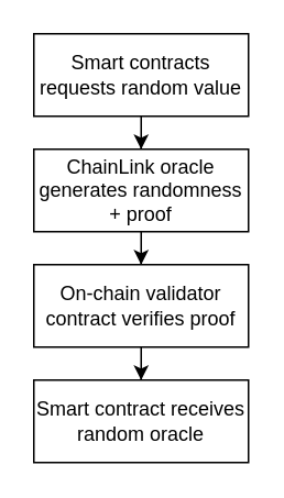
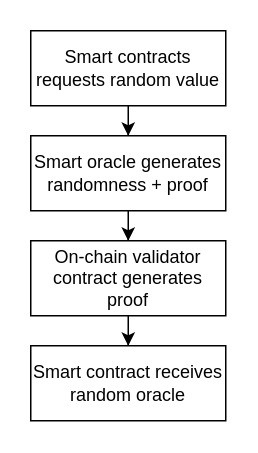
  <mxCell id="0" />
  <mxCell id="1" parent="0" />
  <mxCell id="2" style="edgeStyle=orthogonalEdgeStyle;rounded=0;orthogonalLoop=1;jettySize=auto;html=1;exitX=0.5;exitY=1;exitDx=0;exitDy=0;startArrow=none;startFill=0;" edge="1" parent="1" source="3" target="5"><mxGeometry relative="1" as="geometry" /></mxCell>
  <mxCell id="3" value="Smart contracts requests random value" style="rounded=0;whiteSpace=wrap;html=1;" vertex="1" parent="1"><mxGeometry x="20" y="20" width="130" height="50" as="geometry" /></mxCell>
  <mxCell id="4" style="edgeStyle=orthogonalEdgeStyle;rounded=0;orthogonalLoop=1;jettySize=auto;html=1;exitX=0.5;exitY=1;exitDx=0;exitDy=0;startArrow=none;startFill=0;" edge="1" parent="1" source="5" target="7"><mxGeometry relative="1" as="geometry" /></mxCell>
- <mxCell id="5" value="ChainLink oracle generates randomness + proof" style="rounded=0;whiteSpace=wrap;html=1;" vertex="1" parent="1"><mxGeometry x="20" y="90" width="130" height="50" as="geometry" /></mxCell>
+ <mxCell id="5" value="Smart oracle generates randomness + proof" style="rounded=0;whiteSpace=wrap;html=1;" vertex="1" parent="1"><mxGeometry x="20" y="90" width="130" height="50" as="geometry" /></mxCell>
  <mxCell id="6" value="" style="edgeStyle=orthogonalEdgeStyle;rounded=0;orthogonalLoop=1;jettySize=auto;html=1;startArrow=none;startFill=0;" edge="1" parent="1" source="7" target="8"><mxGeometry relative="1" as="geometry" /></mxCell>
- <mxCell id="7" value="On-chain validator contract verifies proof" style="rounded=0;whiteSpace=wrap;html=1;" vertex="1" parent="1"><mxGeometry x="20" y="160" width="130" height="50" as="geometry" /></mxCell>
+ <mxCell id="7" value="On-chain validator contract generates proof" style="rounded=0;whiteSpace=wrap;html=1;" vertex="1" parent="1"><mxGeometry x="20" y="160" width="130" height="50" as="geometry" /></mxCell>
  <mxCell id="8" value="Smart contract receives random oracle" style="rounded=0;whiteSpace=wrap;html=1;" vertex="1" parent="1"><mxGeometry x="20" y="230" width="130" height="50" as="geometry" /></mxCell>
